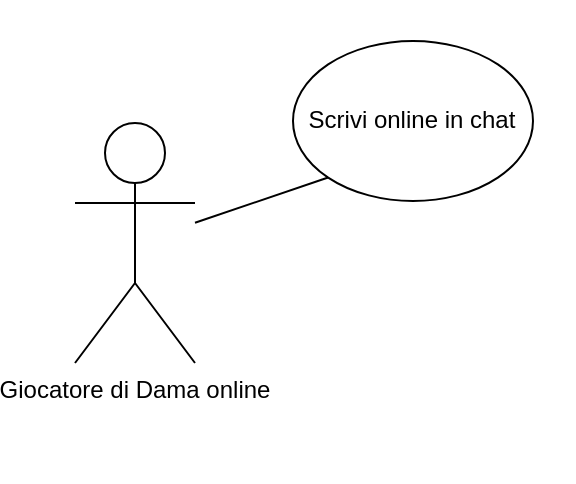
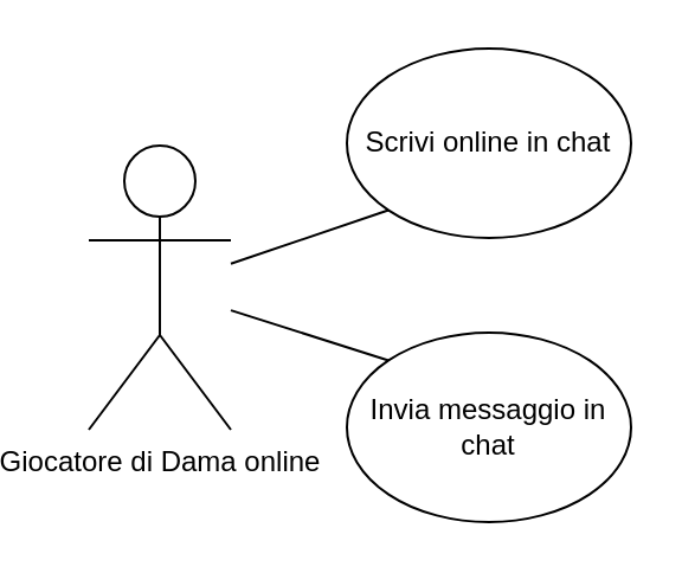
  <mxCell id="0" />
  <mxCell id="1" parent="0" />
  <mxCell id="2" value="Giocatore di Dama online" style="shape=umlActor;verticalLabelPosition=bottom;verticalAlign=top;html=1;outlineConnect=0;" parent="1" vertex="1"><mxGeometry x="20" y="61" width="60" height="120" as="geometry" /></mxCell>
  <mxCell id="3" value="Scrivi online in chat" style="ellipse;whiteSpace=wrap;html=1;" parent="1" vertex="1"><mxGeometry x="129" y="20" width="120" height="80" as="geometry" /></mxCell>
+ <mxCell id="4" value="Invia messaggio in chat" style="ellipse;whiteSpace=wrap;html=1;" parent="1" vertex="1"><mxGeometry x="129" y="140" width="120" height="80" as="geometry" /></mxCell>
  <mxCell id="5" value="" style="endArrow=none;html=1;entryX=0;entryY=1;entryDx=0;entryDy=0;" parent="1" target="3" edge="1" source="2"><mxGeometry width="50" height="50" relative="1" as="geometry"><mxPoint x="80" y="121" as="sourcePoint" /><mxPoint x="150" y="37" as="targetPoint" /></mxGeometry></mxCell>
+ <mxCell id="6" value="" style="endArrow=none;html=1;entryX=0;entryY=0;entryDx=0;entryDy=0;" parent="1" target="4" edge="1" source="2"><mxGeometry width="50" height="50" relative="1" as="geometry"><mxPoint x="80" y="121" as="sourcePoint" /><mxPoint x="150" y="147" as="targetPoint" /></mxGeometry></mxCell>
